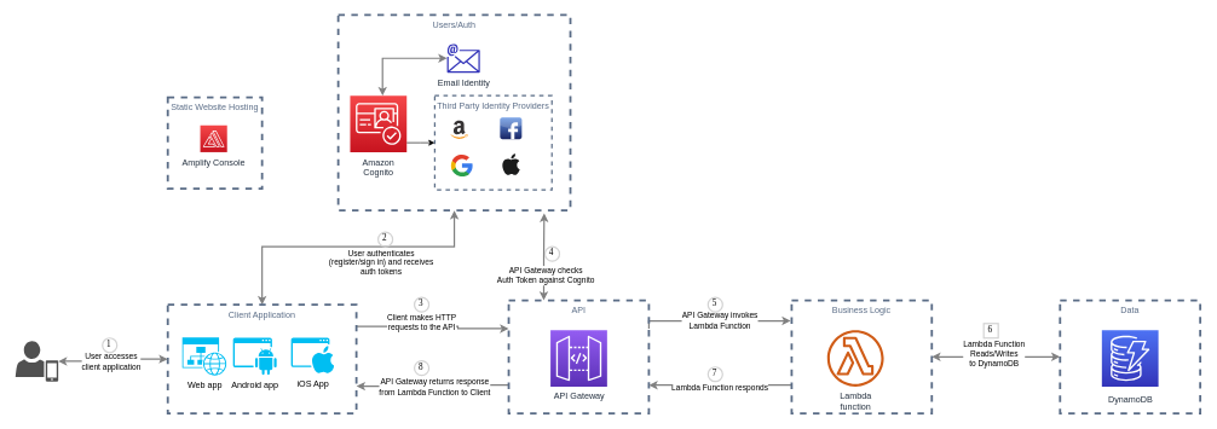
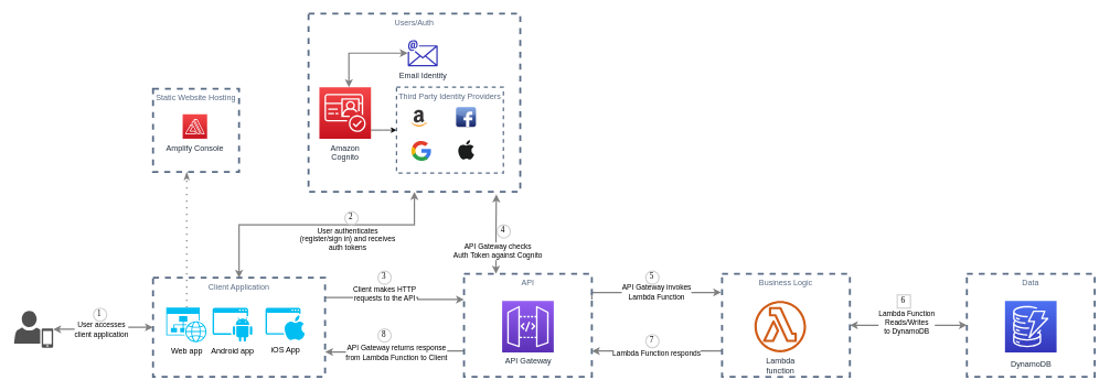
  <mxCell id="0" />
  <mxCell id="1" parent="0" />
  <mxCell id="2" value="Static Website Hosting" style="fillColor=none;strokeColor=#5A6C86;dashed=1;verticalAlign=top;fontStyle=0;fontColor=#5A6C86;strokeWidth=3;" parent="1" vertex="1"><mxGeometry x="230" y="134" width="130" height="126" as="geometry" /></mxCell>
  <mxCell id="3" value="Users/Auth" style="fillColor=none;strokeColor=#5A6C86;dashed=1;verticalAlign=top;fontStyle=0;fontColor=#5A6C86;strokeWidth=3;" parent="1" vertex="1"><mxGeometry x="465" y="20" width="320" height="270" as="geometry" /></mxCell>
  <mxCell id="4" style="edgeStyle=orthogonalEdgeStyle;rounded=0;orthogonalLoop=1;jettySize=auto;html=1;entryX=0;entryY=0.25;entryDx=0;entryDy=0;startArrow=none;startFill=0;strokeColor=#808080;strokeWidth=2;" parent="1" target="15" edge="1"><mxGeometry relative="1" as="geometry"><mxPoint x="490" y="450" as="sourcePoint" /><mxPoint x="916.909" y="444.932" as="targetPoint" /><Array as="points"><mxPoint x="630" y="450" /><mxPoint x="630" y="453" /></Array></mxGeometry></mxCell>
  <mxCell id="5" value="Client makes HTTP&lt;br&gt;requests to the API" style="edgeLabel;html=1;align=center;verticalAlign=middle;resizable=0;points=[];" parent="4" vertex="1" connectable="0"><mxGeometry x="-0.046" y="-2" relative="1" as="geometry"><mxPoint x="-12.74" y="-8" as="offset" /></mxGeometry></mxCell>
  <mxCell id="6" style="edgeStyle=orthogonalEdgeStyle;rounded=0;orthogonalLoop=1;jettySize=auto;html=1;startArrow=classic;startFill=1;strokeColor=#808080;strokeWidth=2;exitX=0.5;exitY=0;exitDx=0;exitDy=0;entryX=0.5;entryY=1;entryDx=0;entryDy=0;" parent="1" source="8" target="3" edge="1"><mxGeometry relative="1" as="geometry"><mxPoint x="430" y="300" as="sourcePoint" /><mxPoint x="630" y="320" as="targetPoint" /><Array as="points"><mxPoint x="360" y="340" /><mxPoint x="625" y="340" /></Array></mxGeometry></mxCell>
  <mxCell id="7" value="User authenticates&lt;br&gt;(register/sign in) and receives&lt;br&gt;auth tokens" style="edgeLabel;html=1;align=center;verticalAlign=middle;resizable=0;points=[];" parent="6" vertex="1" connectable="0"><mxGeometry x="0.248" y="-3" relative="1" as="geometry"><mxPoint x="-2.76" y="18.6" as="offset" /></mxGeometry></mxCell>
  <mxCell id="8" value="Client Application" style="fillColor=none;strokeColor=#5A6C86;dashed=1;verticalAlign=top;fontStyle=0;fontColor=#5A6C86;strokeWidth=3;" parent="1" vertex="1"><mxGeometry x="230" y="420" width="260" height="150" as="geometry" /></mxCell>
  <mxCell id="9" style="edgeStyle=orthogonalEdgeStyle;rounded=0;orthogonalLoop=1;jettySize=auto;html=1;exitX=0.25;exitY=0;exitDx=0;exitDy=0;entryX=0.887;entryY=1.014;entryDx=0;entryDy=0;startArrow=classic;startFill=1;strokeColor=#808080;strokeWidth=2;entryPerimeter=0;" parent="1" source="15" target="3" edge="1"><mxGeometry relative="1" as="geometry"><Array as="points"><mxPoint x="748" y="354" /></Array></mxGeometry></mxCell>
  <mxCell id="10" value="API Gateway checks&lt;br&gt;Auth Token against Cognito" style="edgeLabel;html=1;align=center;verticalAlign=middle;resizable=0;points=[];" parent="9" vertex="1" connectable="0"><mxGeometry x="-0.41" y="-2" relative="1" as="geometry"><mxPoint as="offset" /></mxGeometry></mxCell>
  <mxCell id="11" style="edgeStyle=orthogonalEdgeStyle;rounded=0;orthogonalLoop=1;jettySize=auto;html=1;exitX=1;exitY=0.25;exitDx=0;exitDy=0;entryX=-0.007;entryY=0.182;entryDx=0;entryDy=0;startArrow=none;startFill=0;strokeColor=#808080;strokeWidth=2;entryPerimeter=0;" parent="1" source="15" target="21" edge="1"><mxGeometry relative="1" as="geometry"><Array as="points"><mxPoint x="893" y="442" /></Array></mxGeometry></mxCell>
  <mxCell id="12" value="API Gateway invokes&lt;br&gt;Lambda Function" style="edgeLabel;html=1;align=center;verticalAlign=middle;resizable=0;points=[];" parent="11" vertex="1" connectable="0"><mxGeometry x="-0.125" y="1" relative="1" as="geometry"><mxPoint x="17.42" y="0.59" as="offset" /></mxGeometry></mxCell>
  <mxCell id="13" style="edgeStyle=orthogonalEdgeStyle;rounded=0;orthogonalLoop=1;jettySize=auto;html=1;exitX=0;exitY=0.75;exitDx=0;exitDy=0;entryX=1;entryY=0.75;entryDx=0;entryDy=0;startArrow=none;startFill=0;strokeColor=#808080;strokeWidth=2;" parent="1" source="15" target="8" edge="1"><mxGeometry relative="1" as="geometry" /></mxCell>
  <mxCell id="14" value="API Gateway returns response&lt;br&gt;from Lambda Function to Client" style="edgeLabel;html=1;align=center;verticalAlign=middle;resizable=0;points=[];" parent="13" vertex="1" connectable="0"><mxGeometry x="0.167" y="1" relative="1" as="geometry"><mxPoint x="19" as="offset" /></mxGeometry></mxCell>
  <mxCell id="15" value="API" style="fillColor=none;strokeColor=#5A6C86;dashed=1;verticalAlign=top;fontStyle=0;fontColor=#5A6C86;strokeWidth=3;" parent="1" vertex="1"><mxGeometry x="700" y="414" width="193.2" height="156" as="geometry" /></mxCell>
  <mxCell id="16" value="Data" style="fillColor=none;strokeColor=#5A6C86;dashed=1;verticalAlign=top;fontStyle=0;fontColor=#5A6C86;strokeWidth=3;" parent="1" vertex="1"><mxGeometry x="1460" y="414" width="193.2" height="156" as="geometry" /></mxCell>
  <mxCell id="17" style="edgeStyle=orthogonalEdgeStyle;rounded=0;orthogonalLoop=1;jettySize=auto;html=1;exitX=0;exitY=0.75;exitDx=0;exitDy=0;entryX=1;entryY=0.75;entryDx=0;entryDy=0;startArrow=none;startFill=0;strokeColor=#808080;strokeWidth=2;endArrow=classic;endFill=1;" parent="1" source="21" target="15" edge="1"><mxGeometry relative="1" as="geometry" /></mxCell>
  <mxCell id="18" value="Lambda Function responds" style="edgeLabel;html=1;align=center;verticalAlign=middle;resizable=0;points=[];" parent="17" vertex="1" connectable="0"><mxGeometry x="-0.143" y="1" relative="1" as="geometry"><mxPoint x="-15.83" y="1" as="offset" /></mxGeometry></mxCell>
  <mxCell id="19" style="edgeStyle=orthogonalEdgeStyle;rounded=0;orthogonalLoop=1;jettySize=auto;html=1;entryX=0;entryY=0.5;entryDx=0;entryDy=0;startArrow=classic;startFill=1;strokeColor=#808080;strokeWidth=2;" parent="1" source="21" target="16" edge="1"><mxGeometry relative="1" as="geometry" /></mxCell>
  <mxCell id="20" value="Lambda Function&lt;br&gt;Reads/Writes&lt;br&gt;to DynamoDB" style="edgeLabel;html=1;align=center;verticalAlign=middle;resizable=0;points=[];" parent="19" vertex="1" connectable="0"><mxGeometry x="-0.239" y="5" relative="1" as="geometry"><mxPoint x="18.23" as="offset" /></mxGeometry></mxCell>
  <mxCell id="21" value="Business Logic" style="fillColor=none;strokeColor=#5A6C86;dashed=1;verticalAlign=top;fontStyle=0;fontColor=#5A6C86;strokeWidth=3;" parent="1" vertex="1"><mxGeometry x="1090" y="414" width="193.2" height="156" as="geometry" /></mxCell>
  <mxCell id="22" value="API Gateway" style="outlineConnect=0;fontColor=#232F3E;gradientColor=#945DF2;gradientDirection=north;fillColor=#5A30B5;strokeColor=#ffffff;dashed=0;verticalLabelPosition=bottom;verticalAlign=top;align=center;html=1;fontSize=12;fontStyle=0;aspect=fixed;shape=mxgraph.aws4.resourceIcon;resIcon=mxgraph.aws4.api_gateway;labelBackgroundColor=#ffffff;" parent="1" vertex="1"><mxGeometry x="757.6" y="455" width="78" height="78" as="geometry" /></mxCell>
  <mxCell id="23" value="Lambda&lt;br&gt;function" style="outlineConnect=0;fontColor=#232F3E;gradientColor=none;fillColor=#D05C17;strokeColor=none;dashed=0;verticalLabelPosition=bottom;verticalAlign=top;align=center;html=1;fontSize=12;fontStyle=0;aspect=fixed;pointerEvents=1;shape=mxgraph.aws4.lambda_function;labelBackgroundColor=#ffffff;" parent="1" vertex="1"><mxGeometry x="1139" y="455" width="78" height="78" as="geometry" /></mxCell>
  <mxCell id="24" value="DynamoDB" style="outlineConnect=0;fontColor=#232F3E;gradientColor=#4D72F3;gradientDirection=north;fillColor=#3334B9;strokeColor=#ffffff;dashed=0;verticalLabelPosition=bottom;verticalAlign=top;align=center;html=1;fontSize=12;fontStyle=0;aspect=fixed;shape=mxgraph.aws4.resourceIcon;resIcon=mxgraph.aws4.dynamodb;labelBackgroundColor=#ffffff;spacingTop=5;" parent="1" vertex="1"><mxGeometry x="1517.6" y="455" width="78" height="78" as="geometry" /></mxCell>
  <mxCell id="25" style="edgeStyle=orthogonalEdgeStyle;rounded=0;orthogonalLoop=1;jettySize=auto;html=1;entryX=0;entryY=0.5;entryDx=0;entryDy=0;startArrow=classic;startFill=1;strokeColor=#808080;strokeWidth=2;" parent="1" source="27" target="8" edge="1"><mxGeometry relative="1" as="geometry" /></mxCell>
  <mxCell id="26" value="User accesses&lt;br&gt;client application" style="edgeLabel;html=1;align=center;verticalAlign=middle;resizable=0;points=[];" parent="25" vertex="1" connectable="0"><mxGeometry x="-0.297" y="2" relative="1" as="geometry"><mxPoint x="18" y="2" as="offset" /></mxGeometry></mxCell>
  <mxCell id="27" value="" style="pointerEvents=1;shadow=0;dashed=0;html=1;strokeColor=none;fillColor=#505050;labelPosition=center;verticalLabelPosition=bottom;verticalAlign=top;outlineConnect=0;align=center;shape=mxgraph.office.users.mobile_user;" parent="1" vertex="1"><mxGeometry x="20" y="470" width="59" height="56" as="geometry" /></mxCell>
  <mxCell id="28" value="" style="edgeStyle=orthogonalEdgeStyle;rounded=0;orthogonalLoop=1;jettySize=auto;html=1;entryX=0;entryY=0.5;entryDx=0;entryDy=0;" parent="1" source="30" target="33" edge="1"><mxGeometry relative="1" as="geometry"><Array as="points"><mxPoint x="578" y="197" /></Array></mxGeometry></mxCell>
  <mxCell id="29" style="edgeStyle=orthogonalEdgeStyle;rounded=0;orthogonalLoop=1;jettySize=auto;html=1;startArrow=classic;startFill=1;strokeColor=#808080;strokeWidth=2;" parent="1" source="30" target="31" edge="1"><mxGeometry relative="1" as="geometry"><mxPoint x="575" y="60" as="targetPoint" /><Array as="points"><mxPoint x="526" y="80" /></Array></mxGeometry></mxCell>
  <mxCell id="30" value="Amazon &lt;br&gt;Cognito" style="outlineConnect=0;fontColor=#232F3E;gradientColor=#F54749;gradientDirection=north;fillColor=#C7131F;strokeColor=#ffffff;dashed=0;verticalLabelPosition=bottom;verticalAlign=top;align=center;html=1;fontSize=12;fontStyle=0;aspect=fixed;shape=mxgraph.aws4.resourceIcon;resIcon=mxgraph.aws4.cognito;labelBackgroundColor=#ffffff;" parent="1" vertex="1"><mxGeometry x="481.4" y="131.5" width="78" height="78" as="geometry" /></mxCell>
  <mxCell id="31" value="Email Identity" style="outlineConnect=0;fontColor=#232F3E;gradientColor=none;fillColor=#3334B9;strokeColor=none;dashed=0;verticalLabelPosition=bottom;verticalAlign=top;align=center;html=1;fontSize=12;fontStyle=0;aspect=fixed;pointerEvents=1;shape=mxgraph.aws4.email;" parent="1" vertex="1"><mxGeometry x="615" y="60" width="45.22" height="40" as="geometry" /></mxCell>
  <mxCell id="32" value="" style="group;strokeWidth=1;" parent="1" vertex="1" connectable="0"><mxGeometry x="598" y="131.5" width="161.5" height="130" as="geometry" /></mxCell>
  <mxCell id="33" value="Third Party Identity Providers" style="fillColor=none;strokeColor=#5A6C86;dashed=1;verticalAlign=top;fontStyle=0;fontColor=#5A6C86;strokeWidth=2;" parent="32" vertex="1"><mxGeometry width="161.5" height="130" as="geometry" /></mxCell>
  <mxCell id="34" value="" style="dashed=0;outlineConnect=0;html=1;align=center;labelPosition=center;verticalLabelPosition=bottom;verticalAlign=top;shape=mxgraph.webicons.facebook;fillColor=#6294E4;gradientColor=#1A2665" parent="32" vertex="1"><mxGeometry x="90" y="30" width="30" height="30" as="geometry" /></mxCell>
  <mxCell id="35" value="" style="dashed=0;outlineConnect=0;html=1;align=center;labelPosition=center;verticalLabelPosition=bottom;verticalAlign=top;shape=mxgraph.weblogos.amazon" parent="32" vertex="1"><mxGeometry x="21.75" y="34.3" width="23.66" height="25.7" as="geometry" /></mxCell>
  <mxCell id="36" value="" style="dashed=0;outlineConnect=0;html=1;align=center;labelPosition=center;verticalLabelPosition=bottom;verticalAlign=top;shape=mxgraph.weblogos.google" parent="32" vertex="1"><mxGeometry x="21.75" y="80" width="30.53" height="32.5" as="geometry" /></mxCell>
  <mxCell id="37" value="" style="dashed=0;outlineConnect=0;html=1;align=center;labelPosition=center;verticalLabelPosition=bottom;verticalAlign=top;shape=mxgraph.weblogos.apple;fillColor=#1B1C1C;strokeColor=none" parent="32" vertex="1"><mxGeometry x="92.71" y="80" width="24.57" height="30" as="geometry" /></mxCell>
  <mxCell id="38" value="Amplify Console" style="outlineConnect=0;fontColor=#232F3E;gradientColor=#F54749;gradientDirection=north;fillColor=#C7131F;strokeColor=#ffffff;dashed=0;verticalLabelPosition=bottom;verticalAlign=top;align=center;html=1;fontSize=12;fontStyle=0;aspect=fixed;shape=mxgraph.aws4.resourceIcon;resIcon=mxgraph.aws4.amplify;" parent="1" vertex="1"><mxGeometry x="274.76" y="172.5" width="37" height="37" as="geometry" /></mxCell>
+ <mxCell id="39" style="edgeStyle=orthogonalEdgeStyle;rounded=0;orthogonalLoop=1;jettySize=auto;html=1;dashed=1;dashPattern=1 4;startArrow=none;startFill=0;endArrow=classicThin;endFill=1;strokeColor=#808080;strokeWidth=2;" edge="1" parent="1" source="40" target="2"><mxGeometry relative="1" as="geometry"><Array as="points"><mxPoint x="281" y="320" /><mxPoint x="281" y="320" /></Array></mxGeometry></mxCell>
  <mxCell id="40" value="Web app" style="verticalLabelPosition=bottom;html=1;verticalAlign=top;align=center;strokeColor=none;fillColor=#00BEF2;shape=mxgraph.azure.website_generic;pointerEvents=1;dashed=1;" parent="1" vertex="1"><mxGeometry x="250" y="465" width="61.76" height="52.5" as="geometry" /></mxCell>
  <mxCell id="41" value="iOS App" style="pointerEvents=1;shadow=0;dashed=0;html=1;strokeColor=none;fillColor=#00BEF2;labelPosition=center;verticalLabelPosition=bottom;verticalAlign=top;outlineConnect=0;align=center;shape=mxgraph.office.concepts.application_ios;" parent="1" vertex="1"><mxGeometry x="400" y="465.75" width="59" height="49" as="geometry" /></mxCell>
  <mxCell id="42" value="Android app" style="pointerEvents=1;shadow=0;dashed=0;html=1;strokeColor=none;fillColor=#00BEF2;labelPosition=center;verticalLabelPosition=bottom;verticalAlign=top;outlineConnect=0;align=center;shape=mxgraph.office.concepts.application_android;" parent="1" vertex="1"><mxGeometry x="320" y="465.75" width="60" height="51" as="geometry" /></mxCell>
  <mxCell id="43" value="1" style="ellipse;whiteSpace=wrap;html=1;aspect=fixed;strokeWidth=2;fontFamily=Tahoma;spacingBottom=4;spacingRight=2;strokeColor=#d3d3d3;fillColor=none;" vertex="1" parent="1"><mxGeometry x="140" y="466" width="20" height="20" as="geometry" /></mxCell>
  <mxCell id="44" value="2" style="ellipse;whiteSpace=wrap;html=1;aspect=fixed;strokeWidth=2;fontFamily=Tahoma;spacingBottom=4;spacingRight=2;strokeColor=#d3d3d3;fillColor=none;" vertex="1" parent="1"><mxGeometry x="520" y="320" width="20" height="20" as="geometry" /></mxCell>
  <mxCell id="45" value="3" style="ellipse;whiteSpace=wrap;html=1;aspect=fixed;strokeWidth=2;fontFamily=Tahoma;spacingBottom=4;spacingRight=2;strokeColor=#d3d3d3;fillColor=none;" vertex="1" parent="1"><mxGeometry x="570" y="410" width="20" height="20" as="geometry" /></mxCell>
  <mxCell id="46" value="4" style="ellipse;whiteSpace=wrap;html=1;aspect=fixed;strokeWidth=2;fontFamily=Tahoma;spacingBottom=4;spacingRight=2;strokeColor=#d3d3d3;fillColor=none;" vertex="1" parent="1"><mxGeometry x="750" y="340" width="20" height="20" as="geometry" /></mxCell>
  <mxCell id="47" value="5" style="ellipse;whiteSpace=wrap;html=1;aspect=fixed;strokeWidth=2;fontFamily=Tahoma;spacingBottom=4;spacingRight=2;strokeColor=#d3d3d3;fillColor=none;" vertex="1" parent="1"><mxGeometry x="974.74" y="410" width="20" height="20" as="geometry" /></mxCell>
  <mxCell id="48" value="6" style="whiteSpace=wrap;html=1;aspect=fixed;strokeWidth=2;fontFamily=Tahoma;spacingBottom=4;spacingRight=2;strokeColor=#d3d3d3;fillColor=none;rounded=0;" vertex="1" parent="1"><mxGeometry x="1354.74" y="446" width="20" height="20" as="geometry" /></mxCell>
  <mxCell id="49" value="7" style="ellipse;whiteSpace=wrap;html=1;aspect=fixed;strokeWidth=2;fontFamily=Tahoma;spacingBottom=4;spacingRight=2;strokeColor=#d3d3d3;fillColor=none;" vertex="1" parent="1"><mxGeometry x="974.74" y="506" width="20" height="20" as="geometry" /></mxCell>
  <mxCell id="50" value="8" style="ellipse;whiteSpace=wrap;html=1;aspect=fixed;strokeWidth=2;fontFamily=Tahoma;spacingBottom=4;spacingRight=2;strokeColor=#d3d3d3;fillColor=none;" vertex="1" parent="1"><mxGeometry x="570" y="497.5" width="20" height="20" as="geometry" /></mxCell>
